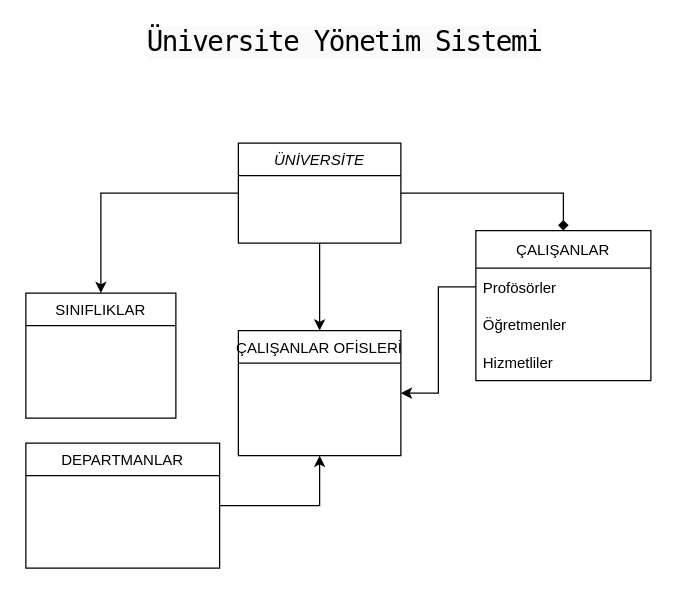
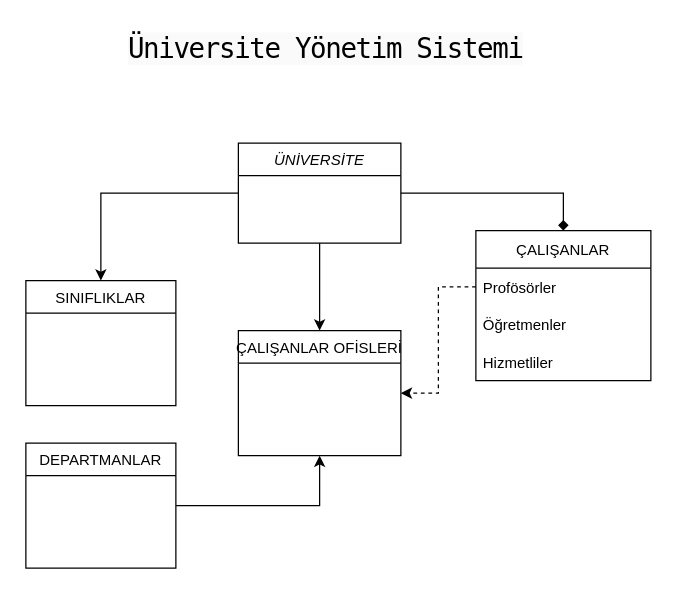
  <mxCell id="0" />
  <mxCell id="1" parent="0" />
  <mxCell id="2" style="edgeStyle=orthogonalEdgeStyle;rounded=0;orthogonalLoop=1;jettySize=auto;html=1;entryX=0.5;entryY=0;entryDx=0;entryDy=0;" edge="1" parent="1" source="5" target="6"><mxGeometry relative="1" as="geometry" /></mxCell>
  <mxCell id="3" style="edgeStyle=orthogonalEdgeStyle;rounded=0;orthogonalLoop=1;jettySize=auto;html=1;entryX=0.5;entryY=0;entryDx=0;entryDy=0;" edge="1" parent="1" source="5" target="9"><mxGeometry relative="1" as="geometry" /></mxCell>
  <mxCell id="4" style="edgeStyle=orthogonalEdgeStyle;rounded=0;orthogonalLoop=1;jettySize=auto;html=1;entryX=0.5;entryY=0;entryDx=0;entryDy=0;endArrow=diamond;" edge="1" parent="1" source="5" target="10"><mxGeometry relative="1" as="geometry" /></mxCell>
  <mxCell id="5" value="ÜNİVERSİTE" style="swimlane;fontStyle=2;align=center;verticalAlign=top;childLayout=stackLayout;horizontal=1;startSize=26;horizontalStack=0;resizeParent=1;resizeLast=0;collapsible=1;marginBottom=0;rounded=0;shadow=0;strokeWidth=1;" parent="1" vertex="1"><mxGeometry x="190" y="114" width="130" height="80" as="geometry"><mxRectangle x="230" y="140" width="160" height="26" as="alternateBounds" /></mxGeometry></mxCell>
  <mxCell id="6" value="ÇALIŞANLAR OFİSLERİ" style="swimlane;fontStyle=0;align=center;verticalAlign=top;childLayout=stackLayout;horizontal=1;startSize=26;horizontalStack=0;resizeParent=1;resizeLast=0;collapsible=1;marginBottom=0;rounded=0;shadow=0;strokeWidth=1;" vertex="1" parent="1"><mxGeometry x="190" y="264" width="130" height="100" as="geometry"><mxRectangle x="130" y="380" width="160" height="26" as="alternateBounds" /></mxGeometry></mxCell>
  <mxCell id="7" style="edgeStyle=orthogonalEdgeStyle;rounded=0;orthogonalLoop=1;jettySize=auto;html=1;entryX=0.5;entryY=1;entryDx=0;entryDy=0;" edge="1" parent="1" source="8" target="6"><mxGeometry relative="1" as="geometry" /></mxCell>
- <mxCell id="8" value="DEPARTMANLAR" style="swimlane;fontStyle=0;align=center;verticalAlign=top;childLayout=stackLayout;horizontal=1;startSize=26;horizontalStack=0;resizeParent=1;resizeLast=0;collapsible=1;marginBottom=0;rounded=0;shadow=0;strokeWidth=1;" vertex="1" parent="1"><mxGeometry x="20" y="354" width="155" height="100" as="geometry"><mxRectangle x="130" y="380" width="160" height="26" as="alternateBounds" /></mxGeometry></mxCell>
- <mxCell id="9" value="SINIFLIKLAR" style="swimlane;fontStyle=0;align=center;verticalAlign=top;childLayout=stackLayout;horizontal=1;startSize=26;horizontalStack=0;resizeParent=1;resizeLast=0;collapsible=1;marginBottom=0;rounded=0;shadow=0;strokeWidth=1;" vertex="1" parent="1"><mxGeometry x="20" y="234" width="120" height="100" as="geometry"><mxRectangle x="130" y="380" width="160" height="26" as="alternateBounds" /></mxGeometry></mxCell>
+ <mxCell id="8" value="DEPARTMANLAR" style="swimlane;fontStyle=0;align=center;verticalAlign=top;childLayout=stackLayout;horizontal=1;startSize=26;horizontalStack=0;resizeParent=1;resizeLast=0;collapsible=1;marginBottom=0;rounded=0;shadow=0;strokeWidth=1;" vertex="1" parent="1"><mxGeometry x="20" y="354" width="120" height="100" as="geometry"><mxRectangle x="130" y="380" width="160" height="26" as="alternateBounds" /></mxGeometry></mxCell>
+ <mxCell id="9" value="SINIFLIKLAR" style="swimlane;fontStyle=0;align=center;verticalAlign=top;childLayout=stackLayout;horizontal=1;startSize=26;horizontalStack=0;resizeParent=1;resizeLast=0;collapsible=1;marginBottom=0;rounded=0;shadow=0;strokeWidth=1;" vertex="1" parent="1"><mxGeometry x="20" y="224" width="120" height="100" as="geometry"><mxRectangle x="130" y="380" width="160" height="26" as="alternateBounds" /></mxGeometry></mxCell>
  <mxCell id="10" value="ÇALIŞANLAR" style="swimlane;fontStyle=0;childLayout=stackLayout;horizontal=1;startSize=30;horizontalStack=0;resizeParent=1;resizeParentMax=0;resizeLast=0;collapsible=1;marginBottom=0;" vertex="1" parent="1"><mxGeometry x="380" y="184" width="140" height="120" as="geometry" /></mxCell>
  <mxCell id="11" value="Profösörler" style="text;strokeColor=none;fillColor=none;align=left;verticalAlign=middle;spacingLeft=4;spacingRight=4;overflow=hidden;points=[[0,0.5],[1,0.5]];portConstraint=eastwest;rotatable=0;" vertex="1" parent="10"><mxGeometry y="30" width="140" height="30" as="geometry" /></mxCell>
  <mxCell id="12" value="Öğretmenler" style="text;strokeColor=none;fillColor=none;align=left;verticalAlign=middle;spacingLeft=4;spacingRight=4;overflow=hidden;points=[[0,0.5],[1,0.5]];portConstraint=eastwest;rotatable=0;" vertex="1" parent="10"><mxGeometry y="60" width="140" height="30" as="geometry" /></mxCell>
  <mxCell id="13" value="Hizmetliler" style="text;strokeColor=none;fillColor=none;align=left;verticalAlign=middle;spacingLeft=4;spacingRight=4;overflow=hidden;points=[[0,0.5],[1,0.5]];portConstraint=eastwest;rotatable=0;" vertex="1" parent="10"><mxGeometry y="90" width="140" height="30" as="geometry" /></mxCell>
- <mxCell id="14" style="edgeStyle=orthogonalEdgeStyle;rounded=0;orthogonalLoop=1;jettySize=auto;html=1;entryX=1;entryY=0.5;entryDx=0;entryDy=0;" edge="1" parent="1" source="11" target="6"><mxGeometry relative="1" as="geometry" /></mxCell>
- <mxCell id="15" value="&lt;h2 style=&quot;box-sizing: border-box; margin-top: 15px; margin-bottom: 0.5rem; font-weight: 400; line-height: 1.2; font-size: 22px; font-family: &amp;quot;Roboto Mono&amp;quot;, monospace; letter-spacing: -0.05em; text-align: left; background-color: rgb(250, 250, 250);&quot; class=&quot;lesson-name&quot;&gt;Üniversite Yönetim Sistemi&lt;/h2&gt;" style="text;html=1;strokeColor=none;fillColor=none;align=center;verticalAlign=middle;whiteSpace=wrap;rounded=0;" vertex="1" parent="1"><mxGeometry x="110" y="15" width="330" height="30" as="geometry" /></mxCell>
+ <mxCell id="14" style="edgeStyle=orthogonalEdgeStyle;rounded=0;orthogonalLoop=1;jettySize=auto;html=1;entryX=1;entryY=0.5;entryDx=0;entryDy=0;dashed=1;" edge="1" parent="1" source="11" target="6"><mxGeometry relative="1" as="geometry" /></mxCell>
+ <mxCell id="15" value="&lt;h2 style=&quot;box-sizing: border-box; margin-top: 15px; margin-bottom: 0.5rem; font-weight: 400; line-height: 1.2; font-size: 22px; font-family: &amp;quot;Roboto Mono&amp;quot;, monospace; letter-spacing: -0.05em; text-align: left; background-color: rgb(250, 250, 250);&quot; class=&quot;lesson-name&quot;&gt;Üniversite Yönetim Sistemi&lt;/h2&gt;" style="text;html=1;strokeColor=none;fillColor=none;align=center;verticalAlign=middle;whiteSpace=wrap;rounded=0;" vertex="1" parent="1"><mxGeometry x="95" y="20" width="330" height="30" as="geometry" /></mxCell>
